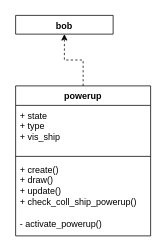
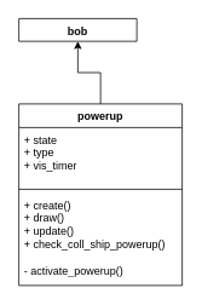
  <mxCell id="0" />
  <mxCell id="1" parent="0" />
- <mxCell id="2" style="edgeStyle=orthogonalEdgeStyle;rounded=0;orthogonalLoop=1;jettySize=auto;html=1;entryX=0.5;entryY=1;entryDx=0;entryDy=0;dashed=1;" edge="1" parent="1" source="3" target="7"><mxGeometry relative="1" as="geometry" /></mxCell>
+ <mxCell id="2" style="edgeStyle=orthogonalEdgeStyle;rounded=0;orthogonalLoop=1;jettySize=auto;html=1;entryX=0.5;entryY=1;entryDx=0;entryDy=0;" edge="1" parent="1" source="3" target="7"><mxGeometry relative="1" as="geometry" /></mxCell>
  <mxCell id="3" value="powerup" style="swimlane;fontStyle=1;align=center;verticalAlign=top;childLayout=stackLayout;horizontal=1;startSize=26;horizontalStack=0;resizeParent=1;resizeParentMax=0;resizeLast=0;collapsible=1;marginBottom=0;whiteSpace=wrap;html=1;" vertex="1" parent="1"><mxGeometry x="20" y="114" width="180" height="200" as="geometry" /></mxCell>
- <mxCell id="4" value="+ state&lt;div&gt;+ type&lt;/div&gt;&lt;div&gt;+ vis_ship&lt;/div&gt;" style="text;strokeColor=none;fillColor=none;align=left;verticalAlign=top;spacingLeft=4;spacingRight=4;overflow=hidden;rotatable=0;points=[[0,0.5],[1,0.5]];portConstraint=eastwest;whiteSpace=wrap;html=1;" vertex="1" parent="3"><mxGeometry y="26" width="180" height="64" as="geometry" /></mxCell>
+ <mxCell id="4" value="+ state&lt;div&gt;+ type&lt;/div&gt;&lt;div&gt;+ vis_timer&lt;/div&gt;" style="text;strokeColor=none;fillColor=none;align=left;verticalAlign=top;spacingLeft=4;spacingRight=4;overflow=hidden;rotatable=0;points=[[0,0.5],[1,0.5]];portConstraint=eastwest;whiteSpace=wrap;html=1;" vertex="1" parent="3"><mxGeometry y="26" width="180" height="64" as="geometry" /></mxCell>
  <mxCell id="5" value="" style="line;strokeWidth=1;fillColor=none;align=left;verticalAlign=middle;spacingTop=-1;spacingLeft=3;spacingRight=3;rotatable=0;labelPosition=right;points=[];portConstraint=eastwest;strokeColor=inherit;" vertex="1" parent="3"><mxGeometry y="90" width="180" height="8" as="geometry" /></mxCell>
  <mxCell id="6" value="+ create()&lt;div&gt;+ draw()&lt;/div&gt;&lt;div&gt;+ update()&lt;/div&gt;&lt;div&gt;+ check_coll_ship_powerup()&lt;/div&gt;&lt;div&gt;&lt;br&gt;&lt;/div&gt;&lt;div&gt;- activate_powerup()&lt;/div&gt;" style="text;strokeColor=none;fillColor=none;align=left;verticalAlign=top;spacingLeft=4;spacingRight=4;overflow=hidden;rotatable=0;points=[[0,0.5],[1,0.5]];portConstraint=eastwest;whiteSpace=wrap;html=1;" vertex="1" parent="3"><mxGeometry y="98" width="180" height="102" as="geometry" /></mxCell>
  <mxCell id="7" value="bob" style="swimlane;fontStyle=1;align=center;verticalAlign=top;childLayout=stackLayout;horizontal=1;startSize=26;horizontalStack=0;resizeParent=1;resizeParentMax=0;resizeLast=0;collapsible=1;marginBottom=0;whiteSpace=wrap;html=1;" vertex="1" parent="1"><mxGeometry x="20" y="20" width="130" height="25" as="geometry"><mxRectangle x="400" y="130" width="60" height="30" as="alternateBounds" /></mxGeometry></mxCell>
